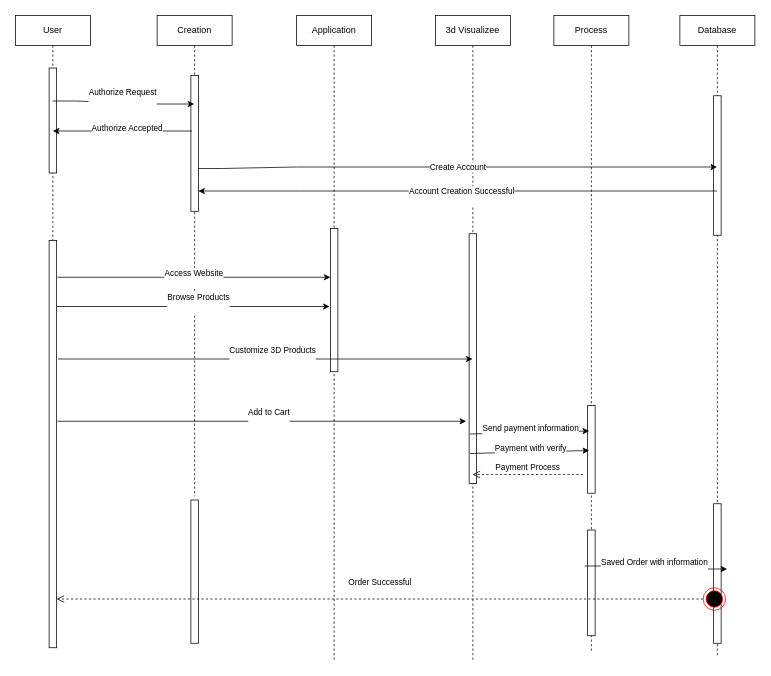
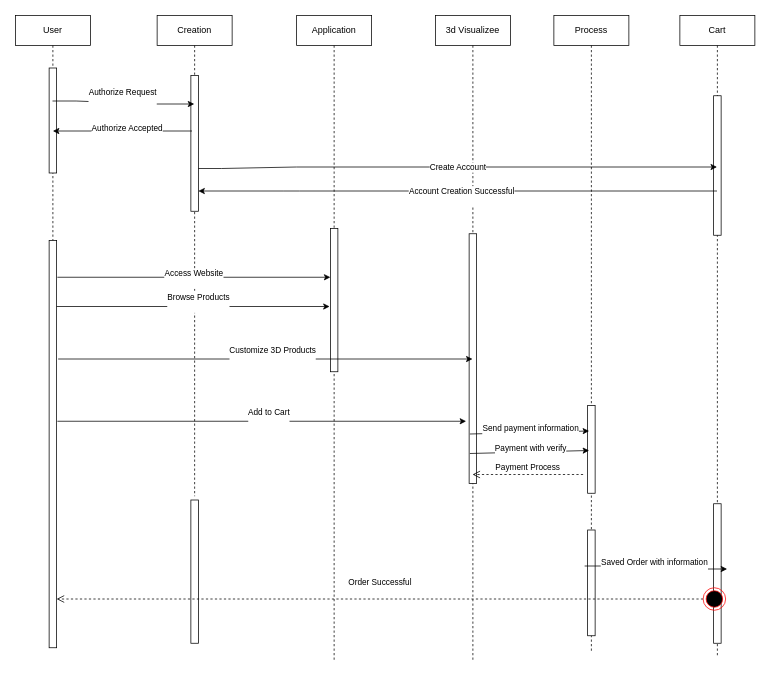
  <mxCell id="0" />
  <mxCell id="1" parent="0" />
  <mxCell id="2" value="User" style="shape=umlLifeline;perimeter=lifelinePerimeter;whiteSpace=wrap;html=1;container=0;dropTarget=0;collapsible=0;recursiveResize=0;outlineConnect=0;portConstraint=eastwest;newEdgeStyle={&quot;edgeStyle&quot;:&quot;elbowEdgeStyle&quot;,&quot;elbow&quot;:&quot;vertical&quot;,&quot;curved&quot;:0,&quot;rounded&quot;:0};" parent="1" vertex="1"><mxGeometry x="20" y="20" width="100" height="300" as="geometry" /></mxCell>
  <mxCell id="3" value="" style="html=1;points=[];perimeter=orthogonalPerimeter;outlineConnect=0;targetShapes=umlLifeline;portConstraint=eastwest;newEdgeStyle={&quot;edgeStyle&quot;:&quot;elbowEdgeStyle&quot;,&quot;elbow&quot;:&quot;vertical&quot;,&quot;curved&quot;:0,&quot;rounded&quot;:0};" parent="2" vertex="1"><mxGeometry x="45" y="70" width="10" height="140" as="geometry" /></mxCell>
  <mxCell id="4" value="Application" style="shape=umlLifeline;perimeter=lifelinePerimeter;whiteSpace=wrap;html=1;container=0;dropTarget=0;collapsible=0;recursiveResize=0;outlineConnect=0;portConstraint=eastwest;newEdgeStyle={&quot;edgeStyle&quot;:&quot;elbowEdgeStyle&quot;,&quot;elbow&quot;:&quot;vertical&quot;,&quot;curved&quot;:0,&quot;rounded&quot;:0};" parent="1" vertex="1"><mxGeometry x="395" y="20" width="100" height="859" as="geometry" /></mxCell>
  <mxCell id="5" value="" style="html=1;points=[];perimeter=orthogonalPerimeter;outlineConnect=0;targetShapes=umlLifeline;portConstraint=eastwest;newEdgeStyle={&quot;edgeStyle&quot;:&quot;elbowEdgeStyle&quot;,&quot;elbow&quot;:&quot;vertical&quot;,&quot;curved&quot;:0,&quot;rounded&quot;:0};" parent="4" vertex="1"><mxGeometry x="45" y="284" width="10" height="191" as="geometry" /></mxCell>
  <mxCell id="6" value="3d Visualizee" style="shape=umlLifeline;perimeter=lifelinePerimeter;whiteSpace=wrap;html=1;container=0;dropTarget=0;collapsible=0;recursiveResize=0;outlineConnect=0;portConstraint=eastwest;newEdgeStyle={&quot;edgeStyle&quot;:&quot;elbowEdgeStyle&quot;,&quot;elbow&quot;:&quot;vertical&quot;,&quot;curved&quot;:0,&quot;rounded&quot;:0};" parent="1" vertex="1"><mxGeometry x="580" y="20" width="100" height="859" as="geometry" /></mxCell>
  <mxCell id="7" value="" style="html=1;points=[];perimeter=orthogonalPerimeter;outlineConnect=0;targetShapes=umlLifeline;portConstraint=eastwest;newEdgeStyle={&quot;edgeStyle&quot;:&quot;elbowEdgeStyle&quot;,&quot;elbow&quot;:&quot;vertical&quot;,&quot;curved&quot;:0,&quot;rounded&quot;:0};" parent="6" vertex="1"><mxGeometry x="45" y="291" width="10" height="333" as="geometry" /></mxCell>
  <mxCell id="8" value="Process" style="shape=umlLifeline;perimeter=lifelinePerimeter;whiteSpace=wrap;html=1;container=0;dropTarget=0;collapsible=0;recursiveResize=0;outlineConnect=0;portConstraint=eastwest;newEdgeStyle={&quot;edgeStyle&quot;:&quot;elbowEdgeStyle&quot;,&quot;elbow&quot;:&quot;vertical&quot;,&quot;curved&quot;:0,&quot;rounded&quot;:0};" parent="1" vertex="1"><mxGeometry x="738" y="20" width="100" height="849" as="geometry" /></mxCell>
  <mxCell id="9" value="&lt;span style=&quot;color: rgba(0, 0, 0, 0); font-family: monospace; font-size: 0px; text-align: start;&quot;&gt;%3CmxGraphModel%3E%3Croot%3E%3CmxCell%20id%3D%220%22%2F%3E%3CmxCell%20id%3D%221%22%20parent%3D%220%22%2F%3E%3CmxCell%20id%3D%222%22%20value%3D%22%22%20style%3D%22endArrow%3Dclassic%3Bhtml%3D1%3Brounded%3D0%3B%22%20edge%3D%221%22%20parent%3D%221%22%3E%3CmxGeometry%20relative%3D%221%22%20as%3D%22geometry%22%3E%3CmxPoint%20x%3D%22-147%22%20y%3D%2267%22%20as%3D%22sourcePoint%22%2F%3E%3CmxPoint%20x%3D%22545%22%20y%3D%2265%22%20as%3D%22targetPoint%22%2F%3E%3CArray%20as%3D%22points%22%3E%3CmxPoint%20x%3D%22-116%22%20y%3D%2267%22%2F%3E%3CmxPoint%20x%3D%22-16%22%20y%3D%2265%22%2F%3E%3C%2FArray%3E%3C%2FmxGeometry%3E%3C%2FmxCell%3E%3CmxCell%20id%3D%223%22%20value%3D%22Create%20Account%22%20style%3D%22edgeLabel%3Bresizable%3D0%3Bhtml%3D1%3B%3Balign%3Dcenter%3BverticalAlign%3Dmiddle%3B%22%20connectable%3D%220%22%20vertex%3D%221%22%20parent%3D%222%22%3E%3CmxGeometry%20relative%3D%221%22%20as%3D%22geometry%22%2F%3E%3C%2FmxCell%3E%3C%2Froot%3E%3C%2FmxGraphModel%3E&lt;/span&gt;&lt;span style=&quot;color: rgba(0, 0, 0, 0); font-family: monospace; font-size: 0px; text-align: start;&quot;&gt;%3CmxGraphModel%3E%3Croot%3E%3CmxCell%20id%3D%220%22%2F%3E%3CmxCell%20id%3D%221%22%20parent%3D%220%22%2F%3E%3CmxCell%20id%3D%222%22%20value%3D%22%22%20style%3D%22endArrow%3Dclassic%3Bhtml%3D1%3Brounded%3D0%3B%22%20edge%3D%221%22%20parent%3D%221%22%3E%3CmxGeometry%20relative%3D%221%22%20as%3D%22geometry%22%3E%3CmxPoint%20x%3D%22-147%22%20y%3D%2267%22%20as%3D%22sourcePoint%22%2F%3E%3CmxPoint%20x%3D%22545%22%20y%3D%2265%22%20as%3D%22targetPoint%22%2F%3E%3CArray%20as%3D%22points%22%3E%3CmxPoint%20x%3D%22-116%22%20y%3D%2267%22%2F%3E%3CmxPoint%20x%3D%22-16%22%20y%3D%2265%22%2F%3E%3C%2FArray%3E%3C%2FmxGeometry%3E%3C%2FmxCell%3E%3CmxCell%20id%3D%223%22%20value%3D%22Create%20Account%22%20style%3D%22edgeLabel%3Bresizable%3D0%3Bhtml%3D1%3B%3Balign%3Dcenter%3BverticalAlign%3Dmiddle%3B%22%20connectable%3D%220%22%20vertex%3D%221%22%20parent%3D%222%22%3E%3CmxGeometry%20relative%3D%221%22%20as%3D%22geometry%22%2F%3E%3C%2FmxCell%3E%3C%2Froot%3E%3C%2FmxGraphModel%3E&lt;/span&gt;" style="html=1;points=[];perimeter=orthogonalPerimeter;outlineConnect=0;targetShapes=umlLifeline;portConstraint=eastwest;newEdgeStyle={&quot;edgeStyle&quot;:&quot;elbowEdgeStyle&quot;,&quot;elbow&quot;:&quot;vertical&quot;,&quot;curved&quot;:0,&quot;rounded&quot;:0};" parent="8" vertex="1"><mxGeometry x="45" y="520" width="10" height="117" as="geometry" /></mxCell>
  <mxCell id="10" value="&lt;span style=&quot;color: rgba(0, 0, 0, 0); font-family: monospace; font-size: 0px; text-align: start;&quot;&gt;%3CmxGraphModel%3E%3Croot%3E%3CmxCell%20id%3D%220%22%2F%3E%3CmxCell%20id%3D%221%22%20parent%3D%220%22%2F%3E%3CmxCell%20id%3D%222%22%20value%3D%22%22%20style%3D%22endArrow%3Dclassic%3Bhtml%3D1%3Brounded%3D0%3B%22%20edge%3D%221%22%20parent%3D%221%22%3E%3CmxGeometry%20relative%3D%221%22%20as%3D%22geometry%22%3E%3CmxPoint%20x%3D%22-147%22%20y%3D%2267%22%20as%3D%22sourcePoint%22%2F%3E%3CmxPoint%20x%3D%22545%22%20y%3D%2265%22%20as%3D%22targetPoint%22%2F%3E%3CArray%20as%3D%22points%22%3E%3CmxPoint%20x%3D%22-116%22%20y%3D%2267%22%2F%3E%3CmxPoint%20x%3D%22-16%22%20y%3D%2265%22%2F%3E%3C%2FArray%3E%3C%2FmxGeometry%3E%3C%2FmxCell%3E%3CmxCell%20id%3D%223%22%20value%3D%22Create%20Account%22%20style%3D%22edgeLabel%3Bresizable%3D0%3Bhtml%3D1%3B%3Balign%3Dcenter%3BverticalAlign%3Dmiddle%3B%22%20connectable%3D%220%22%20vertex%3D%221%22%20parent%3D%222%22%3E%3CmxGeometry%20relative%3D%221%22%20as%3D%22geometry%22%2F%3E%3C%2FmxCell%3E%3C%2Froot%3E%3C%2FmxGraphModel%3E&lt;/span&gt;&lt;span style=&quot;color: rgba(0, 0, 0, 0); font-family: monospace; font-size: 0px; text-align: start;&quot;&gt;%3CmxGraphModel%3E%3Croot%3E%3CmxCell%20id%3D%220%22%2F%3E%3CmxCell%20id%3D%221%22%20parent%3D%220%22%2F%3E%3CmxCell%20id%3D%222%22%20value%3D%22%22%20style%3D%22endArrow%3Dclassic%3Bhtml%3D1%3Brounded%3D0%3B%22%20edge%3D%221%22%20parent%3D%221%22%3E%3CmxGeometry%20relative%3D%221%22%20as%3D%22geometry%22%3E%3CmxPoint%20x%3D%22-147%22%20y%3D%2267%22%20as%3D%22sourcePoint%22%2F%3E%3CmxPoint%20x%3D%22545%22%20y%3D%2265%22%20as%3D%22targetPoint%22%2F%3E%3CArray%20as%3D%22points%22%3E%3CmxPoint%20x%3D%22-116%22%20y%3D%2267%22%2F%3E%3CmxPoint%20x%3D%22-16%22%20y%3D%2265%22%2F%3E%3C%2FArray%3E%3C%2FmxGeometry%3E%3C%2FmxCell%3E%3CmxCell%20id%3D%223%22%20value%3D%22Create%20Account%22%20style%3D%22edgeLabel%3Bresizable%3D0%3Bhtml%3D1%3B%3Balign%3Dcenter%3BverticalAlign%3Dmiddle%3B%22%20connectable%3D%220%22%20vertex%3D%221%22%20parent%3D%222%22%3E%3CmxGeometry%20relative%3D%221%22%20as%3D%22geometry%22%2F%3E%3C%2FmxCell%3E%3C%2Froot%3E%3C%2FmxGraphModel%3E&lt;/span&gt;" style="html=1;points=[];perimeter=orthogonalPerimeter;outlineConnect=0;targetShapes=umlLifeline;portConstraint=eastwest;newEdgeStyle={&quot;edgeStyle&quot;:&quot;elbowEdgeStyle&quot;,&quot;elbow&quot;:&quot;vertical&quot;,&quot;curved&quot;:0,&quot;rounded&quot;:0};" parent="8" vertex="1"><mxGeometry x="45" y="686" width="10" height="141" as="geometry" /></mxCell>
- <mxCell id="11" value="Database" style="shape=umlLifeline;perimeter=lifelinePerimeter;whiteSpace=wrap;html=1;container=0;dropTarget=0;collapsible=0;recursiveResize=0;outlineConnect=0;portConstraint=eastwest;newEdgeStyle={&quot;edgeStyle&quot;:&quot;elbowEdgeStyle&quot;,&quot;elbow&quot;:&quot;vertical&quot;,&quot;curved&quot;:0,&quot;rounded&quot;:0};" parent="1" vertex="1"><mxGeometry x="906" y="20" width="100" height="853" as="geometry" /></mxCell>
+ <mxCell id="11" value="Cart" style="shape=umlLifeline;perimeter=lifelinePerimeter;whiteSpace=wrap;html=1;container=0;dropTarget=0;collapsible=0;recursiveResize=0;outlineConnect=0;portConstraint=eastwest;newEdgeStyle={&quot;edgeStyle&quot;:&quot;elbowEdgeStyle&quot;,&quot;elbow&quot;:&quot;vertical&quot;,&quot;curved&quot;:0,&quot;rounded&quot;:0};" parent="1" vertex="1"><mxGeometry x="906" y="20" width="100" height="853" as="geometry" /></mxCell>
  <mxCell id="12" value="" style="html=1;points=[];perimeter=orthogonalPerimeter;outlineConnect=0;targetShapes=umlLifeline;portConstraint=eastwest;newEdgeStyle={&quot;edgeStyle&quot;:&quot;elbowEdgeStyle&quot;,&quot;elbow&quot;:&quot;vertical&quot;,&quot;curved&quot;:0,&quot;rounded&quot;:0};" parent="11" vertex="1"><mxGeometry x="45" y="107" width="10" height="186" as="geometry" /></mxCell>
  <mxCell id="13" value="" style="html=1;points=[];perimeter=orthogonalPerimeter;outlineConnect=0;targetShapes=umlLifeline;portConstraint=eastwest;newEdgeStyle={&quot;edgeStyle&quot;:&quot;elbowEdgeStyle&quot;,&quot;elbow&quot;:&quot;vertical&quot;,&quot;curved&quot;:0,&quot;rounded&quot;:0};" parent="11" vertex="1"><mxGeometry x="45" y="651" width="10" height="186" as="geometry" /></mxCell>
  <mxCell id="14" value="Creation" style="shape=umlLifeline;perimeter=lifelinePerimeter;whiteSpace=wrap;html=1;container=0;dropTarget=0;collapsible=0;recursiveResize=0;outlineConnect=0;portConstraint=eastwest;newEdgeStyle={&quot;edgeStyle&quot;:&quot;elbowEdgeStyle&quot;,&quot;elbow&quot;:&quot;vertical&quot;,&quot;curved&quot;:0,&quot;rounded&quot;:0};" parent="1" vertex="1"><mxGeometry x="209" y="20" width="100" height="641" as="geometry" /></mxCell>
  <mxCell id="15" value="" style="html=1;points=[];perimeter=orthogonalPerimeter;outlineConnect=0;targetShapes=umlLifeline;portConstraint=eastwest;newEdgeStyle={&quot;edgeStyle&quot;:&quot;elbowEdgeStyle&quot;,&quot;elbow&quot;:&quot;vertical&quot;,&quot;curved&quot;:0,&quot;rounded&quot;:0};" parent="14" vertex="1"><mxGeometry x="45" y="80" width="10" height="181" as="geometry" /></mxCell>
  <mxCell id="16" value="" style="endArrow=classic;html=1;rounded=0;" parent="1" source="2" target="14" edge="1"><mxGeometry relative="1" as="geometry"><mxPoint x="452" y="210" as="sourcePoint" /><mxPoint x="256" y="210" as="targetPoint" /><Array as="points"><mxPoint x="101" y="134" /><mxPoint x="201" y="138" /></Array></mxGeometry></mxCell>
  <mxCell id="17" value="Label" style="edgeLabel;resizable=0;html=1;;align=center;verticalAlign=middle;" parent="16" connectable="0" vertex="1"><mxGeometry relative="1" as="geometry" /></mxCell>
  <mxCell id="18" value="Authorize Request&lt;div&gt;&lt;br&gt;&lt;div&gt;&lt;br&gt;&lt;/div&gt;&lt;/div&gt;" style="edgeLabel;html=1;align=center;verticalAlign=middle;resizable=0;points=[];" parent="16" vertex="1" connectable="0"><mxGeometry x="-0.011" y="-1" relative="1" as="geometry"><mxPoint x="-1" y="-2" as="offset" /></mxGeometry></mxCell>
  <mxCell id="19" value="" style="endArrow=classic;html=1;rounded=0;" parent="1" edge="1"><mxGeometry relative="1" as="geometry"><mxPoint x="255.5" y="174" as="sourcePoint" /><mxPoint x="70" y="174" as="targetPoint" /></mxGeometry></mxCell>
  <mxCell id="20" value="Label" style="edgeLabel;resizable=0;html=1;;align=center;verticalAlign=middle;" parent="19" connectable="0" vertex="1"><mxGeometry relative="1" as="geometry" /></mxCell>
  <mxCell id="21" value="Authorize Accepted&lt;div&gt;&lt;br&gt;&lt;/div&gt;" style="edgeLabel;html=1;align=center;verticalAlign=middle;resizable=0;points=[];" parent="19" vertex="1" connectable="0"><mxGeometry x="-0.003" y="5" relative="1" as="geometry"><mxPoint x="5" y="-3" as="offset" /></mxGeometry></mxCell>
  <mxCell id="22" value="" style="html=1;points=[];perimeter=orthogonalPerimeter;outlineConnect=0;targetShapes=umlLifeline;portConstraint=eastwest;newEdgeStyle={&quot;edgeStyle&quot;:&quot;elbowEdgeStyle&quot;,&quot;elbow&quot;:&quot;vertical&quot;,&quot;curved&quot;:0,&quot;rounded&quot;:0};" parent="1" vertex="1"><mxGeometry x="65" y="320" width="10" height="543" as="geometry" /></mxCell>
  <mxCell id="23" value="" style="endArrow=classic;html=1;rounded=0;" parent="1" target="5" edge="1"><mxGeometry relative="1" as="geometry"><mxPoint x="76" y="369" as="sourcePoint" /><mxPoint x="265" y="369" as="targetPoint" /><Array as="points" /></mxGeometry></mxCell>
  <mxCell id="24" value="Label" style="edgeLabel;resizable=0;html=1;;align=center;verticalAlign=middle;" parent="23" connectable="0" vertex="1"><mxGeometry relative="1" as="geometry" /></mxCell>
  <mxCell id="25" value="&lt;div&gt;Access Website&lt;br&gt;&lt;div&gt;&lt;br&gt;&lt;/div&gt;&lt;/div&gt;" style="edgeLabel;html=1;align=center;verticalAlign=middle;resizable=0;points=[];" parent="23" vertex="1" connectable="0"><mxGeometry x="-0.011" y="-1" relative="1" as="geometry"><mxPoint x="1" as="offset" /></mxGeometry></mxCell>
  <mxCell id="26" value="" style="endArrow=classic;html=1;rounded=0;" parent="1" edge="1"><mxGeometry relative="1" as="geometry"><mxPoint x="75" y="408" as="sourcePoint" /><mxPoint x="439" y="408" as="targetPoint" /><Array as="points" /></mxGeometry></mxCell>
  <mxCell id="27" value="Label" style="edgeLabel;resizable=0;html=1;;align=center;verticalAlign=middle;" parent="26" connectable="0" vertex="1"><mxGeometry relative="1" as="geometry" /></mxCell>
  <mxCell id="28" value="&lt;div&gt;&lt;div&gt;&lt;br&gt;&lt;/div&gt;&lt;/div&gt;" style="edgeLabel;html=1;align=center;verticalAlign=middle;resizable=0;points=[];" parent="26" vertex="1" connectable="0"><mxGeometry x="-0.011" y="-1" relative="1" as="geometry"><mxPoint x="1" as="offset" /></mxGeometry></mxCell>
  <mxCell id="29" value="Text" style="edgeLabel;html=1;align=center;verticalAlign=middle;resizable=0;points=[];" parent="26" vertex="1" connectable="0"><mxGeometry x="0.011" y="6" relative="1" as="geometry"><mxPoint as="offset" /></mxGeometry></mxCell>
  <mxCell id="30" value="Browse Products&lt;div&gt;&lt;br&gt;&lt;/div&gt;" style="edgeLabel;html=1;align=center;verticalAlign=middle;resizable=0;points=[];" parent="26" vertex="1" connectable="0"><mxGeometry x="0.033" y="6" relative="1" as="geometry"><mxPoint as="offset" /></mxGeometry></mxCell>
  <mxCell id="31" value="" style="endArrow=classic;html=1;rounded=0;" parent="1" target="6" edge="1"><mxGeometry relative="1" as="geometry"><mxPoint x="77" y="478" as="sourcePoint" /><mxPoint x="441" y="478" as="targetPoint" /><Array as="points" /></mxGeometry></mxCell>
  <mxCell id="32" value="Label" style="edgeLabel;resizable=0;html=1;;align=center;verticalAlign=middle;" parent="31" connectable="0" vertex="1"><mxGeometry relative="1" as="geometry" /></mxCell>
  <mxCell id="33" value="&lt;div&gt;&lt;div&gt;&lt;br&gt;&lt;/div&gt;&lt;/div&gt;" style="edgeLabel;html=1;align=center;verticalAlign=middle;resizable=0;points=[];" parent="31" vertex="1" connectable="0"><mxGeometry x="-0.011" y="-1" relative="1" as="geometry"><mxPoint x="1" as="offset" /></mxGeometry></mxCell>
  <mxCell id="34" value="Text" style="edgeLabel;html=1;align=center;verticalAlign=middle;resizable=0;points=[];" parent="31" vertex="1" connectable="0"><mxGeometry x="0.011" y="6" relative="1" as="geometry"><mxPoint as="offset" /></mxGeometry></mxCell>
  <mxCell id="35" value="&lt;div&gt;Customize 3D Products&lt;/div&gt;&lt;div&gt;&lt;br&gt;&lt;/div&gt;" style="edgeLabel;html=1;align=center;verticalAlign=middle;resizable=0;points=[];" parent="31" vertex="1" connectable="0"><mxGeometry x="0.033" y="6" relative="1" as="geometry"><mxPoint as="offset" /></mxGeometry></mxCell>
  <mxCell id="36" value="" style="endArrow=classic;html=1;rounded=0;" parent="1" edge="1"><mxGeometry relative="1" as="geometry"><mxPoint x="76" y="561" as="sourcePoint" /><mxPoint x="621" y="561" as="targetPoint" /><Array as="points" /></mxGeometry></mxCell>
  <mxCell id="37" value="Label" style="edgeLabel;resizable=0;html=1;;align=center;verticalAlign=middle;" parent="36" connectable="0" vertex="1"><mxGeometry relative="1" as="geometry" /></mxCell>
  <mxCell id="38" value="&lt;div&gt;&lt;div&gt;&lt;br&gt;&lt;/div&gt;&lt;/div&gt;" style="edgeLabel;html=1;align=center;verticalAlign=middle;resizable=0;points=[];" parent="36" vertex="1" connectable="0"><mxGeometry x="-0.011" y="-1" relative="1" as="geometry"><mxPoint x="1" as="offset" /></mxGeometry></mxCell>
  <mxCell id="39" value="Text" style="edgeLabel;html=1;align=center;verticalAlign=middle;resizable=0;points=[];" parent="36" vertex="1" connectable="0"><mxGeometry x="0.011" y="6" relative="1" as="geometry"><mxPoint as="offset" /></mxGeometry></mxCell>
  <mxCell id="40" value="&lt;div&gt;Add to Cart&lt;/div&gt;&lt;div&gt;&lt;br&gt;&lt;/div&gt;" style="edgeLabel;html=1;align=center;verticalAlign=middle;resizable=0;points=[];" parent="36" vertex="1" connectable="0"><mxGeometry x="0.033" y="6" relative="1" as="geometry"><mxPoint as="offset" /></mxGeometry></mxCell>
  <mxCell id="41" value="" style="endArrow=classic;html=1;rounded=0;" parent="1" edge="1"><mxGeometry relative="1" as="geometry"><mxPoint x="626" y="578" as="sourcePoint" /><mxPoint x="785" y="574" as="targetPoint" /><Array as="points" /></mxGeometry></mxCell>
  <mxCell id="42" value="Label" style="edgeLabel;resizable=0;html=1;;align=center;verticalAlign=middle;" parent="41" connectable="0" vertex="1"><mxGeometry relative="1" as="geometry" /></mxCell>
  <mxCell id="43" value="&lt;div&gt;&lt;div&gt;Send payment information&lt;/div&gt;&lt;/div&gt;&lt;div&gt;&lt;br&gt;&lt;/div&gt;" style="edgeLabel;html=1;align=center;verticalAlign=middle;resizable=0;points=[];" parent="41" vertex="1" connectable="0"><mxGeometry x="-0.011" y="-1" relative="1" as="geometry"><mxPoint x="1" as="offset" /></mxGeometry></mxCell>
  <mxCell id="44" value="Payment Process" style="html=1;verticalAlign=bottom;endArrow=open;dashed=1;endSize=8;curved=0;rounded=0;" parent="1" target="6" edge="1"><mxGeometry relative="1" as="geometry"><mxPoint x="777" y="632" as="sourcePoint" /><mxPoint x="697" y="632" as="targetPoint" /></mxGeometry></mxCell>
  <mxCell id="45" value="" style="endArrow=classic;html=1;rounded=0;" parent="1" edge="1"><mxGeometry relative="1" as="geometry"><mxPoint x="626" y="604" as="sourcePoint" /><mxPoint x="785" y="600" as="targetPoint" /><Array as="points" /></mxGeometry></mxCell>
  <mxCell id="46" value="Label" style="edgeLabel;resizable=0;html=1;;align=center;verticalAlign=middle;" parent="45" connectable="0" vertex="1"><mxGeometry relative="1" as="geometry" /></mxCell>
  <mxCell id="47" value="&lt;div&gt;&lt;div&gt;Payment with verify&lt;/div&gt;&lt;/div&gt;&lt;div&gt;&lt;br&gt;&lt;/div&gt;" style="edgeLabel;html=1;align=center;verticalAlign=middle;resizable=0;points=[];" parent="45" connectable="0" vertex="1"><mxGeometry x="-0.011" y="-1" relative="1" as="geometry"><mxPoint x="1" as="offset" /></mxGeometry></mxCell>
  <mxCell id="48" value="" style="html=1;points=[];perimeter=orthogonalPerimeter;outlineConnect=0;targetShapes=umlLifeline;portConstraint=eastwest;newEdgeStyle={&quot;edgeStyle&quot;:&quot;elbowEdgeStyle&quot;,&quot;elbow&quot;:&quot;vertical&quot;,&quot;curved&quot;:0,&quot;rounded&quot;:0};" parent="1" vertex="1"><mxGeometry x="254" y="666" width="10" height="191" as="geometry" /></mxCell>
  <mxCell id="49" value="" style="endArrow=classic;html=1;rounded=0;" parent="1" source="15" target="11" edge="1"><mxGeometry relative="1" as="geometry"><mxPoint x="264" y="218" as="sourcePoint" /><mxPoint x="453" y="222" as="targetPoint" /><Array as="points"><mxPoint x="295" y="224" /><mxPoint x="395" y="222" /></Array></mxGeometry></mxCell>
  <mxCell id="50" value="Create Account" style="edgeLabel;resizable=0;html=1;;align=center;verticalAlign=middle;" parent="49" connectable="0" vertex="1"><mxGeometry relative="1" as="geometry" /></mxCell>
  <mxCell id="51" value="" style="endArrow=classic;html=1;rounded=0;" parent="1" source="11" target="15" edge="1"><mxGeometry relative="1" as="geometry"><mxPoint x="268" y="256" as="sourcePoint" /><mxPoint x="960" y="254" as="targetPoint" /><Array as="points"><mxPoint x="399" y="254" /><mxPoint x="377" y="254" /></Array></mxGeometry></mxCell>
  <mxCell id="52" value="Account Creation Successful&lt;div&gt;&lt;br&gt;&lt;/div&gt;" style="edgeLabel;resizable=0;html=1;;align=center;verticalAlign=middle;" parent="51" connectable="0" vertex="1"><mxGeometry relative="1" as="geometry"><mxPoint x="5" y="6" as="offset" /></mxGeometry></mxCell>
  <mxCell id="53" value="" style="endArrow=classic;html=1;rounded=0;" parent="1" edge="1"><mxGeometry relative="1" as="geometry"><mxPoint x="779" y="754" as="sourcePoint" /><mxPoint x="969" y="758" as="targetPoint" /><Array as="points"><mxPoint x="811" y="754" /><mxPoint x="911" y="758" /></Array></mxGeometry></mxCell>
  <mxCell id="54" value="Label" style="edgeLabel;resizable=0;html=1;;align=center;verticalAlign=middle;" parent="53" connectable="0" vertex="1"><mxGeometry relative="1" as="geometry" /></mxCell>
  <mxCell id="55" value="&lt;div&gt;&lt;div&gt;Saved Order with information&lt;/div&gt;&lt;/div&gt;&lt;div&gt;&lt;br&gt;&lt;/div&gt;" style="edgeLabel;html=1;align=center;verticalAlign=middle;resizable=0;points=[];" parent="53" vertex="1" connectable="0"><mxGeometry x="-0.011" y="-1" relative="1" as="geometry"><mxPoint x="-1" y="-2" as="offset" /></mxGeometry></mxCell>
  <mxCell id="56" value="Order Successful&lt;div&gt;&lt;br&gt;&lt;/div&gt;" style="html=1;verticalAlign=bottom;endArrow=open;dashed=1;endSize=8;curved=0;rounded=0;" parent="1" source="57" target="22" edge="1"><mxGeometry relative="1" as="geometry"><mxPoint x="952" y="798" as="sourcePoint" /><mxPoint x="872" y="798" as="targetPoint" /></mxGeometry></mxCell>
  <mxCell id="57" value="" style="ellipse;html=1;shape=endState;fillColor=#000000;strokeColor=#ff0000;" parent="1" vertex="1"><mxGeometry x="937" y="783" width="30" height="30" as="geometry" /></mxCell>
